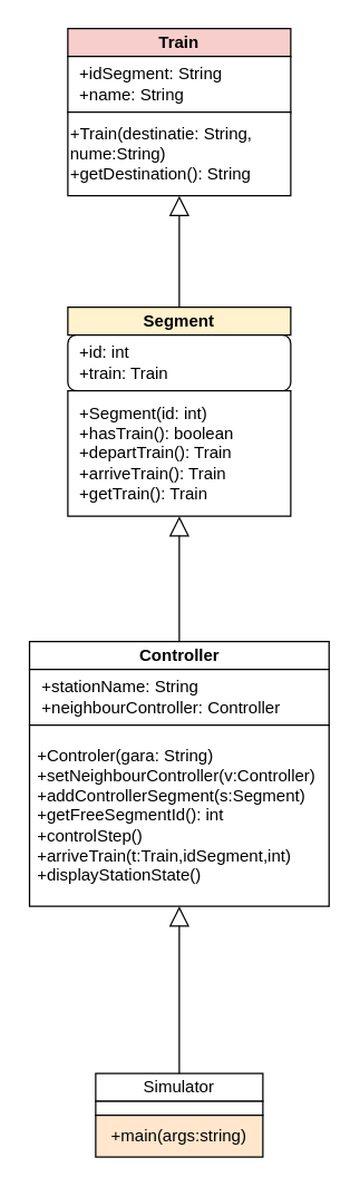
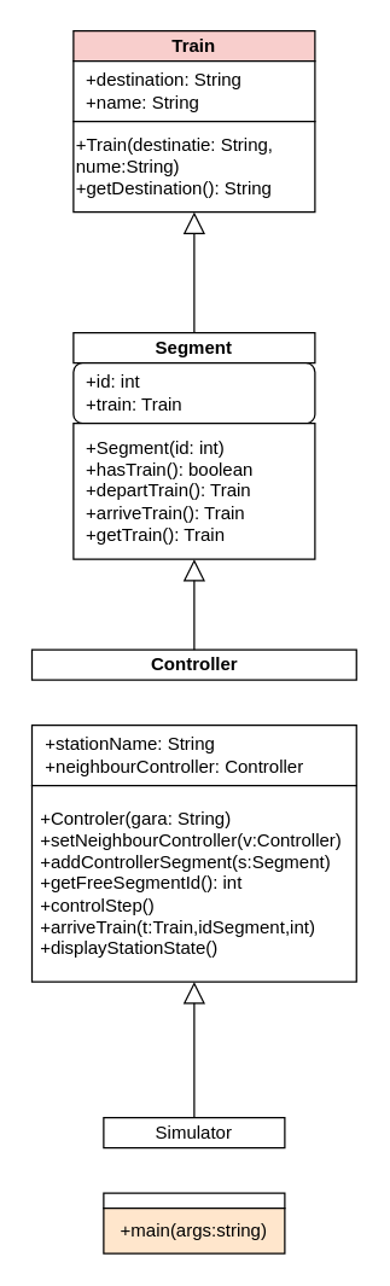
  <mxCell id="0" />
  <mxCell id="1" parent="0" />
  <mxCell id="2" value="Train" style="rounded=0;whiteSpace=wrap;html=1;fontStyle=1;fillColor=#f8cecc;" vertex="1" parent="1"><mxGeometry x="48" y="20" width="160" height="20" as="geometry" /></mxCell>
- <mxCell id="3" value="&lt;div&gt;&lt;span&gt;&amp;nbsp; +idSegment: String&lt;/span&gt;&lt;/div&gt;&lt;div&gt;&lt;span&gt;&amp;nbsp; +name: String&lt;/span&gt;&lt;/div&gt;" style="rounded=0;whiteSpace=wrap;html=1;align=left;" vertex="1" parent="1"><mxGeometry x="48" y="40" width="160" height="40" as="geometry" /></mxCell>
+ <mxCell id="3" value="&lt;div&gt;&lt;span&gt;&amp;nbsp; +destination: String&lt;/span&gt;&lt;/div&gt;&lt;div&gt;&lt;span&gt;&amp;nbsp; +name: String&lt;/span&gt;&lt;/div&gt;" style="rounded=0;whiteSpace=wrap;html=1;align=left;" vertex="1" parent="1"><mxGeometry x="48" y="40" width="160" height="40" as="geometry" /></mxCell>
  <mxCell id="4" value="&lt;div&gt;+Train(destinatie: String, nume:String)&lt;br&gt;+getDestination(): String&lt;/div&gt;" style="rounded=0;whiteSpace=wrap;html=1;align=left;" vertex="1" parent="1"><mxGeometry x="48" y="80" width="160" height="60" as="geometry" /></mxCell>
- <mxCell id="5" value="Segment" style="rounded=0;whiteSpace=wrap;html=1;fontStyle=1;fillColor=#fff2cc;" vertex="1" parent="1"><mxGeometry x="48" y="220" width="160" height="20" as="geometry" /></mxCell>
+ <mxCell id="5" value="Segment" style="rounded=0;whiteSpace=wrap;html=1;fontStyle=1" vertex="1" parent="1"><mxGeometry x="48" y="220" width="160" height="20" as="geometry" /></mxCell>
  <mxCell id="6" value="&lt;div&gt;&amp;nbsp; +id: int&lt;br&gt;&amp;nbsp; +train: Train&lt;/div&gt;" style="whiteSpace=wrap;html=1;align=left;rounded=1;" vertex="1" parent="1"><mxGeometry x="48" y="240" width="160" height="40" as="geometry" /></mxCell>
  <mxCell id="7" value="&lt;div&gt;&amp;nbsp; +Segment(id: int)&lt;br&gt;&amp;nbsp; +hasTrain(): boolean&lt;br&gt;&amp;nbsp; +departTrain(): Train&lt;br&gt;&amp;nbsp; +arriveTrain(): Train&lt;br&gt;&amp;nbsp; +getTrain(): Train&lt;/div&gt;" style="rounded=0;whiteSpace=wrap;html=1;align=left;" vertex="1" parent="1"><mxGeometry x="48" y="280" width="160" height="90" as="geometry" /></mxCell>
- <mxCell id="8" value="Controller" style="rounded=0;whiteSpace=wrap;html=1;fontStyle=1" vertex="1" parent="1"><mxGeometry x="20.5" y="460" width="215" height="20" as="geometry" /></mxCell>
+ <mxCell id="8" value="Controller" style="rounded=0;whiteSpace=wrap;html=1;fontStyle=1" vertex="1" parent="1"><mxGeometry x="20.5" y="430" width="215" height="20" as="geometry" /></mxCell>
  <mxCell id="9" value="&amp;nbsp; +stationName: String&lt;br&gt;&amp;nbsp; +neighbourController: Controller" style="rounded=0;whiteSpace=wrap;html=1;align=left;" vertex="1" parent="1"><mxGeometry x="20.5" y="480" width="215" height="40" as="geometry" /></mxCell>
  <mxCell id="10" value="&lt;div&gt;&amp;nbsp;+Controler(gara: String)&lt;br&gt;&amp;nbsp;+setNeighbourController(v:Controller)&lt;br&gt;&amp;nbsp;+addControllerSegment(s:Segment)&lt;/div&gt;&lt;div&gt;&amp;nbsp;+getFreeSegmentId(): int&lt;br&gt;&amp;nbsp;+controlStep()&lt;br&gt;&amp;nbsp;+arriveTrain(t:Train,idSegment,int)&lt;br&gt;&amp;nbsp;+displayStationState()&lt;/div&gt;" style="rounded=0;whiteSpace=wrap;html=1;align=left;" vertex="1" parent="1"><mxGeometry x="20.5" y="520" width="215" height="130" as="geometry" /></mxCell>
- <mxCell id="11" value="Simulator" style="rounded=0;whiteSpace=wrap;html=1;" vertex="1" parent="1"><mxGeometry x="68" y="770" width="120" height="20" as="geometry" /></mxCell>
+ <mxCell id="11" value="Simulator" style="rounded=0;whiteSpace=wrap;html=1;" vertex="1" parent="1"><mxGeometry x="68" y="740" width="120" height="20" as="geometry" /></mxCell>
  <mxCell id="12" value="" style="rounded=0;whiteSpace=wrap;html=1;" vertex="1" parent="1"><mxGeometry x="68" y="790" width="120" height="10" as="geometry" /></mxCell>
  <mxCell id="13" value="+main(args:string)" style="rounded=0;whiteSpace=wrap;html=1;fillColor=#ffe6cc;" vertex="1" parent="1"><mxGeometry x="68" y="800" width="120" height="30" as="geometry" /></mxCell>
  <mxCell id="14" value="" style="endArrow=block;endFill=0;endSize=12;html=1;entryX=0.5;entryY=1;entryDx=0;entryDy=0;exitX=0.5;exitY=0;exitDx=0;exitDy=0;" edge="1" parent="1" source="5" target="4"><mxGeometry width="160" relative="1" as="geometry"><mxPoint x="128" y="210" as="sourcePoint" /><mxPoint x="102" y="210" as="targetPoint" /></mxGeometry></mxCell>
  <mxCell id="15" value="" style="endArrow=block;endFill=0;endSize=12;html=1;entryX=0.5;entryY=1;entryDx=0;entryDy=0;exitX=0.5;exitY=0;exitDx=0;exitDy=0;" edge="1" parent="1" source="8" target="7"><mxGeometry width="160" relative="1" as="geometry"><mxPoint x="118" y="450" as="sourcePoint" /><mxPoint x="118" y="370" as="targetPoint" /></mxGeometry></mxCell>
  <mxCell id="16" value="" style="endArrow=block;endFill=0;endSize=12;html=1;entryX=0.5;entryY=1;entryDx=0;entryDy=0;exitX=0.5;exitY=0;exitDx=0;exitDy=0;" edge="1" parent="1" source="11" target="10"><mxGeometry width="160" relative="1" as="geometry"><mxPoint x="127.5" y="760" as="sourcePoint" /><mxPoint x="127.5" y="670" as="targetPoint" /></mxGeometry></mxCell>
